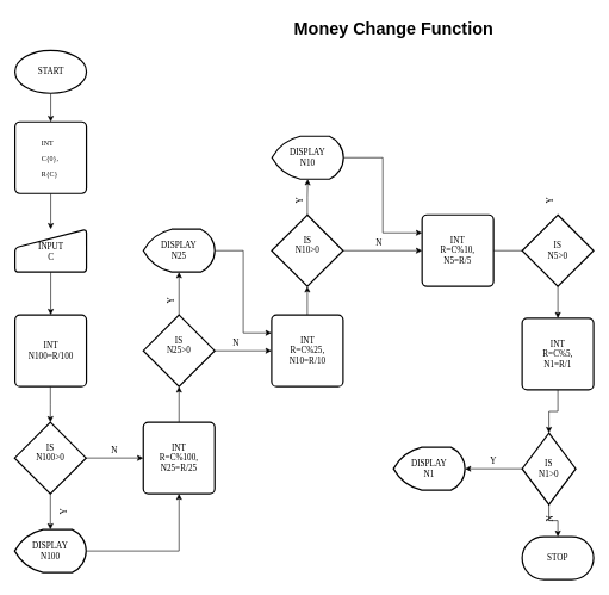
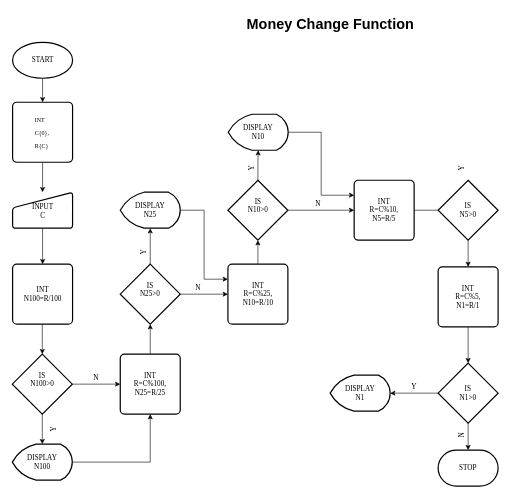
  <mxCell id="0" />
  <mxCell id="1" parent="0" />
  <mxCell id="2" style="edgeStyle=orthogonalEdgeStyle;rounded=0;orthogonalLoop=1;jettySize=auto;html=1;entryX=0.5;entryY=0;entryDx=0;entryDy=0;fontFamily=Verdana;" parent="1" source="3" target="7" edge="1"><mxGeometry relative="1" as="geometry" /></mxCell>
  <mxCell id="3" value="START" style="strokeWidth=2;html=1;shape=mxgraph.flowchart.start_1;whiteSpace=wrap;fontFamily=Verdana;" parent="1" vertex="1"><mxGeometry x="20.5" y="70" width="100" height="60" as="geometry" /></mxCell>
  <mxCell id="4" value="Money Change Function&lt;br&gt;" style="text;strokeColor=none;fillColor=none;html=1;fontSize=24;fontStyle=1;verticalAlign=middle;align=center;" parent="1" vertex="1"><mxGeometry x="500" width="100" height="40" as="geometry" y="20" /></mxCell>
  <mxCell id="5" value="STOP" style="strokeWidth=2;html=1;shape=mxgraph.flowchart.terminator;whiteSpace=wrap;fontFamily=Verdana;" parent="1" vertex="1"><mxGeometry x="730" y="750" width="100" height="60" as="geometry" /></mxCell>
  <mxCell id="6" style="edgeStyle=orthogonalEdgeStyle;rounded=0;orthogonalLoop=1;jettySize=auto;html=1;entryX=0.5;entryY=0;entryDx=0;entryDy=0;fontFamily=Verdana;" parent="1" source="7" target="9" edge="1"><mxGeometry relative="1" as="geometry" /></mxCell>
  <mxCell id="7" value="&lt;blockquote style=&quot;text-align: center ; font-size: 10px&quot;&gt;&lt;h4 style=&quot;text-align: right&quot;&gt;&lt;/h4&gt;&lt;p style=&quot;text-align: center&quot;&gt;&lt;/p&gt;&lt;p style=&quot;text-align: justify&quot;&gt;&lt;font face=&quot;Verdana&quot;&gt;&lt;span style=&quot;font-weight: normal&quot;&gt;INT&lt;/span&gt;&lt;/font&gt;&lt;/p&gt;&lt;p style=&quot;text-align: justify&quot;&gt;&lt;font face=&quot;Verdana&quot;&gt;C{0},&amp;nbsp;&lt;/font&gt;&lt;/p&gt;&lt;p style=&quot;text-align: justify&quot;&gt;&lt;font face=&quot;Verdana&quot;&gt;R{C}&lt;/font&gt;&lt;br&gt;&lt;/p&gt;&lt;p&gt;&lt;/p&gt;&lt;/blockquote&gt;" style="rounded=1;whiteSpace=wrap;html=1;absoluteArcSize=1;arcSize=14;strokeWidth=2;fontFamily=Anonymous;" parent="1" vertex="1"><mxGeometry x="20.5" y="170" width="100" height="100" as="geometry" /></mxCell>
  <mxCell id="8" style="edgeStyle=orthogonalEdgeStyle;rounded=0;orthogonalLoop=1;jettySize=auto;html=1;entryX=0.5;entryY=0;entryDx=0;entryDy=0;fontFamily=Verdana;" parent="1" source="9" target="11" edge="1"><mxGeometry relative="1" as="geometry" /></mxCell>
  <mxCell id="9" value="&lt;p&gt;INPUT&lt;br&gt;C&lt;/p&gt;" style="verticalLabelPosition=middle;verticalAlign=bottom;html=1;strokeWidth=2;shape=manualInput;whiteSpace=wrap;rounded=1;size=26;arcSize=11;fontFamily=Verdana;labelPosition=center;align=center;" parent="1" vertex="1"><mxGeometry x="20.5" y="320" width="100" height="60" as="geometry" /></mxCell>
  <mxCell id="10" style="edgeStyle=orthogonalEdgeStyle;rounded=0;orthogonalLoop=1;jettySize=auto;html=1;entryX=0.5;entryY=0;entryDx=0;entryDy=0;entryPerimeter=0;fontFamily=Verdana;" parent="1" source="11" target="14" edge="1"><mxGeometry relative="1" as="geometry"><Array as="points"><mxPoint x="71" y="565" /></Array></mxGeometry></mxCell>
  <mxCell id="11" value="&lt;span&gt;INT&lt;br&gt;N100=R/100&lt;/span&gt;&lt;br&gt;" style="rounded=1;whiteSpace=wrap;html=1;absoluteArcSize=1;arcSize=14;strokeWidth=2;fontFamily=Verdana;align=center;" parent="1" vertex="1"><mxGeometry x="20.5" y="440" width="100" height="100" as="geometry" /></mxCell>
  <mxCell id="12" style="edgeStyle=orthogonalEdgeStyle;rounded=0;orthogonalLoop=1;jettySize=auto;html=1;entryX=0.5;entryY=0;entryDx=0;entryDy=0;entryPerimeter=0;fontFamily=Verdana;" parent="1" source="14" target="16" edge="1"><mxGeometry relative="1" as="geometry" /></mxCell>
  <mxCell id="13" style="edgeStyle=orthogonalEdgeStyle;rounded=0;orthogonalLoop=1;jettySize=auto;html=1;exitX=1;exitY=0.5;exitDx=0;exitDy=0;exitPerimeter=0;fontFamily=Verdana;entryX=0;entryY=0.5;entryDx=0;entryDy=0;" parent="1" source="14" target="19" edge="1"><mxGeometry relative="1" as="geometry"><mxPoint x="170" y="640" as="targetPoint" /></mxGeometry></mxCell>
  <mxCell id="14" value="IS&lt;br&gt;N100&amp;gt;0&lt;br&gt;&lt;br&gt;" style="strokeWidth=2;html=1;shape=mxgraph.flowchart.decision;whiteSpace=wrap;fontFamily=Verdana;align=center;" parent="1" vertex="1"><mxGeometry x="20" y="590" width="100" height="100" as="geometry" /></mxCell>
  <mxCell id="15" style="edgeStyle=orthogonalEdgeStyle;rounded=0;orthogonalLoop=1;jettySize=auto;html=1;entryX=0.5;entryY=1;entryDx=0;entryDy=0;fontFamily=Verdana;" parent="1" source="16" target="19" edge="1"><mxGeometry relative="1" as="geometry"><mxPoint x="209.667" y="679.667" as="targetPoint" /></mxGeometry></mxCell>
  <mxCell id="16" value="DISPLAY&lt;br&gt;N100&lt;br&gt;" style="strokeWidth=2;html=1;shape=mxgraph.flowchart.display;whiteSpace=wrap;fontFamily=Verdana;align=center;" parent="1" vertex="1"><mxGeometry x="20" y="740" width="100" height="60" as="geometry" /></mxCell>
  <mxCell id="17" value="Y" style="text;html=1;strokeColor=none;fillColor=none;align=center;verticalAlign=middle;whiteSpace=wrap;rounded=0;fontFamily=Verdana;rotation=-90;" parent="1" vertex="1"><mxGeometry x="70" y="705" width="40" height="20" as="geometry" /></mxCell>
  <mxCell id="18" style="edgeStyle=orthogonalEdgeStyle;rounded=0;orthogonalLoop=1;jettySize=auto;html=1;entryX=0.5;entryY=1;entryDx=0;entryDy=0;entryPerimeter=0;fontFamily=Verdana;" parent="1" source="19" target="22" edge="1"><mxGeometry relative="1" as="geometry" /></mxCell>
  <mxCell id="19" value="INT&lt;br&gt;R=C%100,&lt;br&gt;N25=R/25&lt;br&gt;" style="rounded=1;whiteSpace=wrap;html=1;absoluteArcSize=1;arcSize=14;strokeWidth=2;fontFamily=Verdana;align=center;" parent="1" vertex="1"><mxGeometry x="200" y="590" width="100" height="100" as="geometry" /></mxCell>
  <mxCell id="20" style="edgeStyle=orthogonalEdgeStyle;rounded=0;orthogonalLoop=1;jettySize=auto;html=1;entryX=0.5;entryY=1;entryDx=0;entryDy=0;entryPerimeter=0;fontFamily=Verdana;" parent="1" source="22" target="25" edge="1"><mxGeometry relative="1" as="geometry" /></mxCell>
  <mxCell id="21" style="edgeStyle=orthogonalEdgeStyle;rounded=0;orthogonalLoop=1;jettySize=auto;html=1;entryX=0;entryY=0.5;entryDx=0;entryDy=0;fontFamily=Verdana;" parent="1" source="22" target="27" edge="1"><mxGeometry relative="1" as="geometry" /></mxCell>
  <mxCell id="22" value="IS&lt;br&gt;N25&amp;gt;0&lt;br&gt;&lt;br&gt;" style="strokeWidth=2;html=1;shape=mxgraph.flowchart.decision;whiteSpace=wrap;fontFamily=Verdana;align=center;" parent="1" vertex="1"><mxGeometry x="200" y="440" width="100" height="100" as="geometry" /></mxCell>
  <mxCell id="23" value="N" style="text;html=1;strokeColor=none;fillColor=none;align=center;verticalAlign=middle;whiteSpace=wrap;rounded=0;fontFamily=Verdana;" parent="1" vertex="1"><mxGeometry x="140" y="620" width="40" height="20" as="geometry" /></mxCell>
  <mxCell id="24" style="edgeStyle=orthogonalEdgeStyle;rounded=0;orthogonalLoop=1;jettySize=auto;html=1;entryX=0;entryY=0.25;entryDx=0;entryDy=0;fontFamily=Verdana;" parent="1" source="25" target="27" edge="1"><mxGeometry relative="1" as="geometry" /></mxCell>
  <mxCell id="25" value="DISPLAY&lt;br&gt;N25&lt;br&gt;" style="strokeWidth=2;html=1;shape=mxgraph.flowchart.display;whiteSpace=wrap;fontFamily=Verdana;align=center;" parent="1" vertex="1"><mxGeometry x="200" y="320" width="100" height="60" as="geometry" /></mxCell>
  <mxCell id="26" style="edgeStyle=orthogonalEdgeStyle;rounded=0;orthogonalLoop=1;jettySize=auto;html=1;entryX=0.5;entryY=1;entryDx=0;entryDy=0;entryPerimeter=0;fontFamily=Verdana;" parent="1" source="27" target="30" edge="1"><mxGeometry relative="1" as="geometry" /></mxCell>
  <mxCell id="27" value="INT&lt;br&gt;R=C%25,&lt;br&gt;N10=R/10&lt;br&gt;" style="rounded=1;whiteSpace=wrap;html=1;absoluteArcSize=1;arcSize=14;strokeWidth=2;fontFamily=Verdana;align=center;" parent="1" vertex="1"><mxGeometry x="379.5" y="440" width="100" height="100" as="geometry" /></mxCell>
  <mxCell id="28" style="edgeStyle=orthogonalEdgeStyle;rounded=0;orthogonalLoop=1;jettySize=auto;html=1;entryX=0.5;entryY=1;entryDx=0;entryDy=0;entryPerimeter=0;fontFamily=Verdana;" parent="1" source="30" target="32" edge="1"><mxGeometry relative="1" as="geometry" /></mxCell>
  <mxCell id="29" style="edgeStyle=orthogonalEdgeStyle;rounded=0;orthogonalLoop=1;jettySize=auto;html=1;entryX=0;entryY=0.5;entryDx=0;entryDy=0;fontFamily=Verdana;" parent="1" source="30" target="34" edge="1"><mxGeometry relative="1" as="geometry" /></mxCell>
  <mxCell id="30" value="IS&lt;br&gt;N10&amp;gt;0&lt;br&gt;&lt;br&gt;" style="strokeWidth=2;html=1;shape=mxgraph.flowchart.decision;whiteSpace=wrap;fontFamily=Verdana;align=center;" parent="1" vertex="1"><mxGeometry x="379.5" y="300" width="100" height="100" as="geometry" /></mxCell>
  <mxCell id="31" style="edgeStyle=orthogonalEdgeStyle;rounded=0;orthogonalLoop=1;jettySize=auto;html=1;entryX=0;entryY=0.25;entryDx=0;entryDy=0;fontFamily=Verdana;" parent="1" source="32" target="34" edge="1"><mxGeometry relative="1" as="geometry" /></mxCell>
  <mxCell id="32" value="DISPLAY&lt;br&gt;N10&lt;br&gt;" style="strokeWidth=2;html=1;shape=mxgraph.flowchart.display;whiteSpace=wrap;fontFamily=Verdana;align=center;" parent="1" vertex="1"><mxGeometry x="380" y="190" width="100" height="60" as="geometry" /></mxCell>
  <mxCell id="33" style="edgeStyle=orthogonalEdgeStyle;rounded=0;orthogonalLoop=1;jettySize=auto;html=1;entryX=0;entryY=0.5;entryDx=0;entryDy=0;entryPerimeter=0;fontFamily=Verdana;" parent="1" source="34" target="36" edge="1"><mxGeometry relative="1" as="geometry"><Array as="points"><mxPoint x="770" y="350" /><mxPoint x="770" y="350" /></Array></mxGeometry></mxCell>
  <mxCell id="34" value="INT&lt;br&gt;R=C%10,&lt;br&gt;N5=R/5&lt;br&gt;" style="rounded=1;whiteSpace=wrap;html=1;absoluteArcSize=1;arcSize=14;strokeWidth=2;fontFamily=Verdana;align=center;" parent="1" vertex="1"><mxGeometry x="590" y="300" width="100" height="100" as="geometry" /></mxCell>
  <mxCell id="35" style="edgeStyle=orthogonalEdgeStyle;rounded=0;orthogonalLoop=1;jettySize=auto;html=1;entryX=0.5;entryY=0;entryDx=0;entryDy=0;fontFamily=Verdana;" parent="1" source="36" target="43" edge="1"><mxGeometry relative="1" as="geometry" /></mxCell>
  <mxCell id="36" value="IS&lt;br&gt;N5&amp;gt;0&lt;br&gt;" style="strokeWidth=2;html=1;shape=mxgraph.flowchart.decision;whiteSpace=wrap;fontFamily=Verdana;align=center;" parent="1" vertex="1"><mxGeometry x="730" y="300" width="100" height="100" as="geometry" /></mxCell>
  <mxCell id="37" value="Y" style="text;html=1;strokeColor=none;fillColor=none;align=center;verticalAlign=middle;whiteSpace=wrap;rounded=0;fontFamily=Verdana;rotation=-90;" parent="1" vertex="1"><mxGeometry x="400" y="270" width="40" height="20" as="geometry" /></mxCell>
  <mxCell id="38" value="Y" style="text;html=1;strokeColor=none;fillColor=none;align=center;verticalAlign=middle;whiteSpace=wrap;rounded=0;fontFamily=Verdana;rotation=-90;" parent="1" vertex="1"><mxGeometry x="750" y="270" width="40" height="20" as="geometry" /></mxCell>
  <mxCell id="39" value="Y" style="text;html=1;strokeColor=none;fillColor=none;align=center;verticalAlign=middle;whiteSpace=wrap;rounded=0;fontFamily=Verdana;rotation=-90;" parent="1" vertex="1"><mxGeometry x="220" y="410" width="40" height="20" as="geometry" /></mxCell>
  <mxCell id="40" value="N" style="text;html=1;strokeColor=none;fillColor=none;align=center;verticalAlign=middle;whiteSpace=wrap;rounded=0;fontFamily=Verdana;" parent="1" vertex="1"><mxGeometry x="310" y="470" width="40" height="20" as="geometry" /></mxCell>
  <mxCell id="41" value="N" style="text;html=1;strokeColor=none;fillColor=none;align=center;verticalAlign=middle;whiteSpace=wrap;rounded=0;fontFamily=Verdana;" parent="1" vertex="1"><mxGeometry x="509.5" y="330" width="40" height="20" as="geometry" /></mxCell>
  <mxCell id="42" style="edgeStyle=orthogonalEdgeStyle;rounded=0;orthogonalLoop=1;jettySize=auto;html=1;entryX=0.5;entryY=0;entryDx=0;entryDy=0;entryPerimeter=0;fontFamily=Verdana;" parent="1" source="43" target="46" edge="1"><mxGeometry relative="1" as="geometry" /></mxCell>
  <mxCell id="43" value="INT&lt;br&gt;R=C%5,&lt;br&gt;N1=R/1&lt;br&gt;" style="rounded=1;whiteSpace=wrap;html=1;absoluteArcSize=1;arcSize=14;strokeWidth=2;fontFamily=Verdana;align=center;" parent="1" vertex="1"><mxGeometry x="730" y="444.5" width="100" height="100" as="geometry" /></mxCell>
  <mxCell id="44" style="edgeStyle=orthogonalEdgeStyle;rounded=0;orthogonalLoop=1;jettySize=auto;html=1;entryX=0.5;entryY=0;entryDx=0;entryDy=0;entryPerimeter=0;fontFamily=Verdana;" parent="1" source="46" target="5" edge="1"><mxGeometry relative="1" as="geometry" /></mxCell>
  <mxCell id="45" style="edgeStyle=orthogonalEdgeStyle;rounded=0;orthogonalLoop=1;jettySize=auto;html=1;entryX=1;entryY=0.5;entryDx=0;entryDy=0;entryPerimeter=0;fontFamily=Verdana;" parent="1" source="46" target="47" edge="1"><mxGeometry relative="1" as="geometry" /></mxCell>
- <mxCell id="46" value="IS&lt;br&gt;N1&amp;gt;0&lt;br&gt;" style="strokeWidth=2;html=1;shape=mxgraph.flowchart.decision;whiteSpace=wrap;fontFamily=Verdana;align=center;" parent="1" vertex="1"><mxGeometry x="730" y="605" width="75" height="100" as="geometry" /></mxCell>
+ <mxCell id="46" value="IS&lt;br&gt;N1&amp;gt;0&lt;br&gt;" style="strokeWidth=2;html=1;shape=mxgraph.flowchart.decision;whiteSpace=wrap;fontFamily=Verdana;align=center;" parent="1" vertex="1"><mxGeometry x="730" y="605" width="100" height="100" as="geometry" /></mxCell>
  <mxCell id="47" value="DISPLAY&lt;br&gt;N1&lt;br&gt;" style="strokeWidth=2;html=1;shape=mxgraph.flowchart.display;whiteSpace=wrap;fontFamily=Verdana;align=center;" parent="1" vertex="1"><mxGeometry x="550" y="625" width="100" height="60" as="geometry" /></mxCell>
  <mxCell id="48" value="Y" style="text;html=1;strokeColor=none;fillColor=none;align=center;verticalAlign=middle;whiteSpace=wrap;rounded=0;fontFamily=Verdana;rotation=0;" parent="1" vertex="1"><mxGeometry x="670" y="635" width="40" height="20" as="geometry" /></mxCell>
  <mxCell id="49" value="N" style="text;html=1;strokeColor=none;fillColor=none;align=center;verticalAlign=middle;whiteSpace=wrap;rounded=0;fontFamily=Verdana;rotation=-90;" parent="1" vertex="1"><mxGeometry x="750" y="715" width="40" height="20" as="geometry" /></mxCell>
